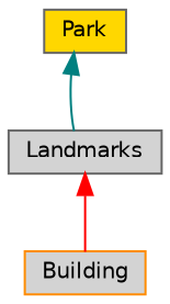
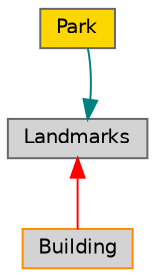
  digraph {
    node [color=gray40 fillcolor=lightgrey fontname=Helvetica fontsize=10 shape=record style=filled]
    edge [dir=back fontname=Helvetica fontsize=10 labelfontname=Helvetica labelfontsize=10 style=solid]
    n1 [fillcolor=gold fontcolor=black height=0.2 label=Park width=0.4]
    n2 [height=0.2 label=Landmarks width=0.4]
    n3 [color=darkorange height=0.2 label=Building width=0.4]
-   n1 -> n2 [color=teal]
+   n2 -> n1 [color=teal]
    n2 -> n3 [color=red]
  }
